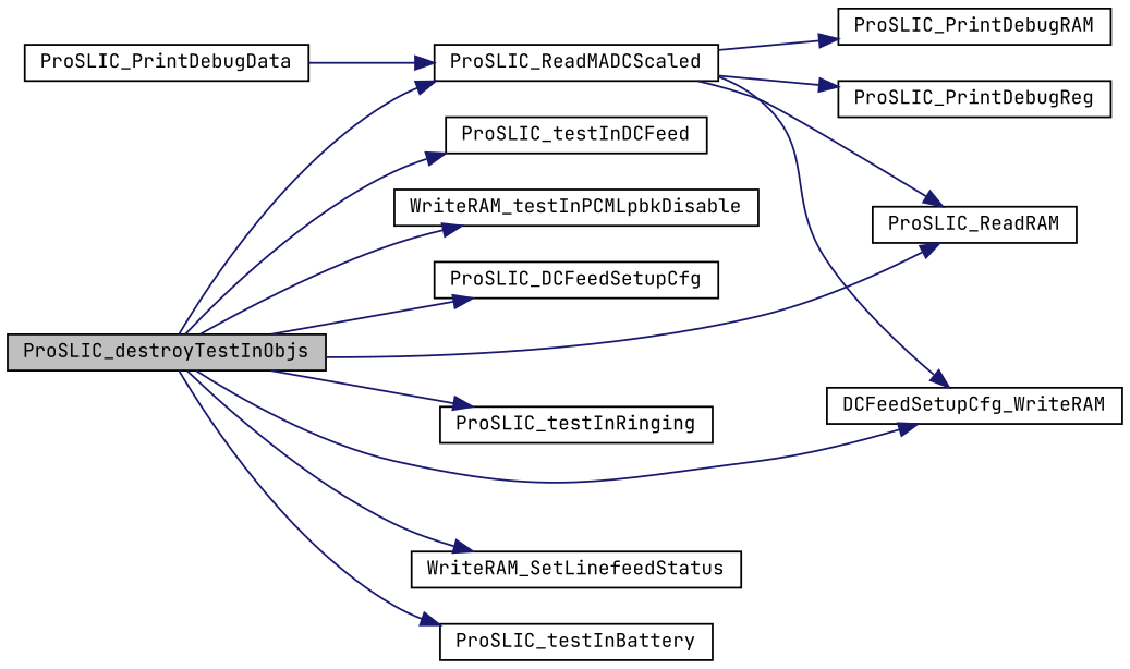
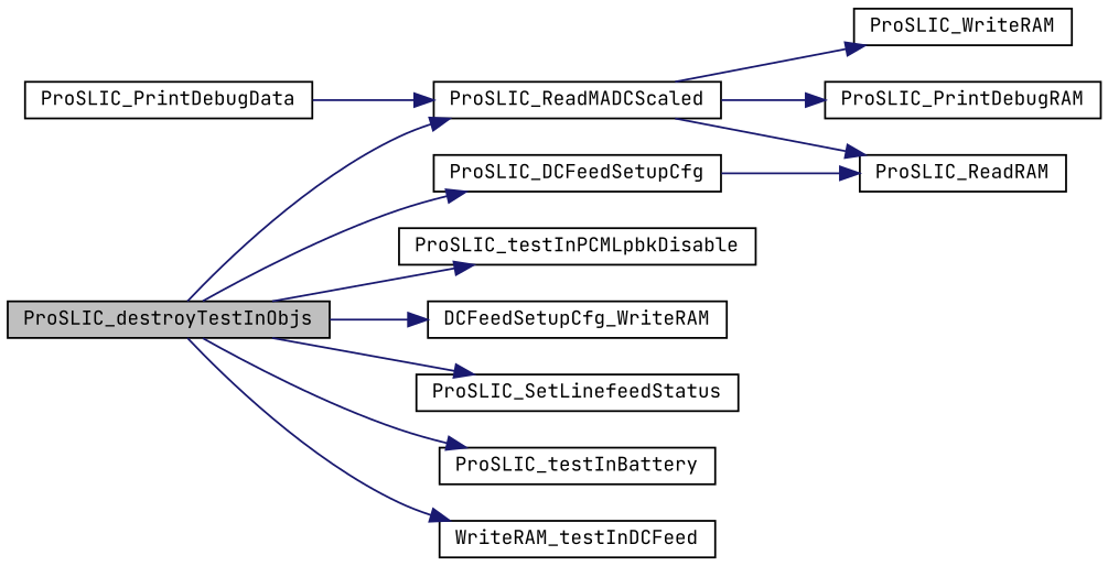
  digraph {
    fontname="JetBrains Mono"
    rankdir=LR
    node [color=black fillcolor=white fontname="JetBrains Mono" fontsize=10 shape=record style=filled]
    edge [color=midnightblue fontname="JetBrains Mono" fontsize=10 labelfontname=Helvetica labelfontsize=10 style=solid]
    n1 [fillcolor=grey75 fontcolor=black height=0.2 label=ProSLIC_destroyTestInObjs width=0.4]
    n2 [height=0.2 label=ProSLIC_DCFeedSetupCfg width=0.4]
    n3 [height=0.2 label=ProSLIC_ReadMADCScaled width=0.4]
    n4 [height=0.2 label=ProSLIC_ReadRAM width=0.4]
    n5 [height=0.2 label=DCFeedSetupCfg_WriteRAM width=0.4]
-   n6 [height=0.2 label=WriteRAM_SetLinefeedStatus width=0.4]
+   n6 [height=0.2 label=ProSLIC_SetLinefeedStatus width=0.4]
    n7 [height=0.2 label=ProSLIC_testInBattery width=0.4]
-   n8 [height=0.2 label=ProSLIC_testInDCFeed width=0.4]
-   n9 [height=0.2 label=WriteRAM_testInPCMLpbkDisable width=0.4]
-   n10 [height=0.2 label=ProSLIC_testInRinging width=0.4]
+   n8 [height=0.2 label=WriteRAM_testInDCFeed width=0.4]
+   n9 [height=0.2 label=ProSLIC_testInPCMLpbkDisable width=0.4]
    n11 [height=0.2 label=ProSLIC_PrintDebugRAM width=0.4]
-   n12 [height=0.2 label=ProSLIC_PrintDebugReg width=0.4]
+   n12 [height=0.2 label=ProSLIC_WriteRAM width=0.4]
    n13 [height=0.2 label=ProSLIC_PrintDebugData width=0.4]
    n1 -> n2
    n1 -> n3
-   n1 -> n4
+   n2 -> n4
    n1 -> n5
    n1 -> n6
    n1 -> n7
    n1 -> n8
    n1 -> n9
-   n1 -> n10
    n3 -> n4
-   n3 -> n5
    n3 -> n11
    n3 -> n12
    n13 -> n3
  }
